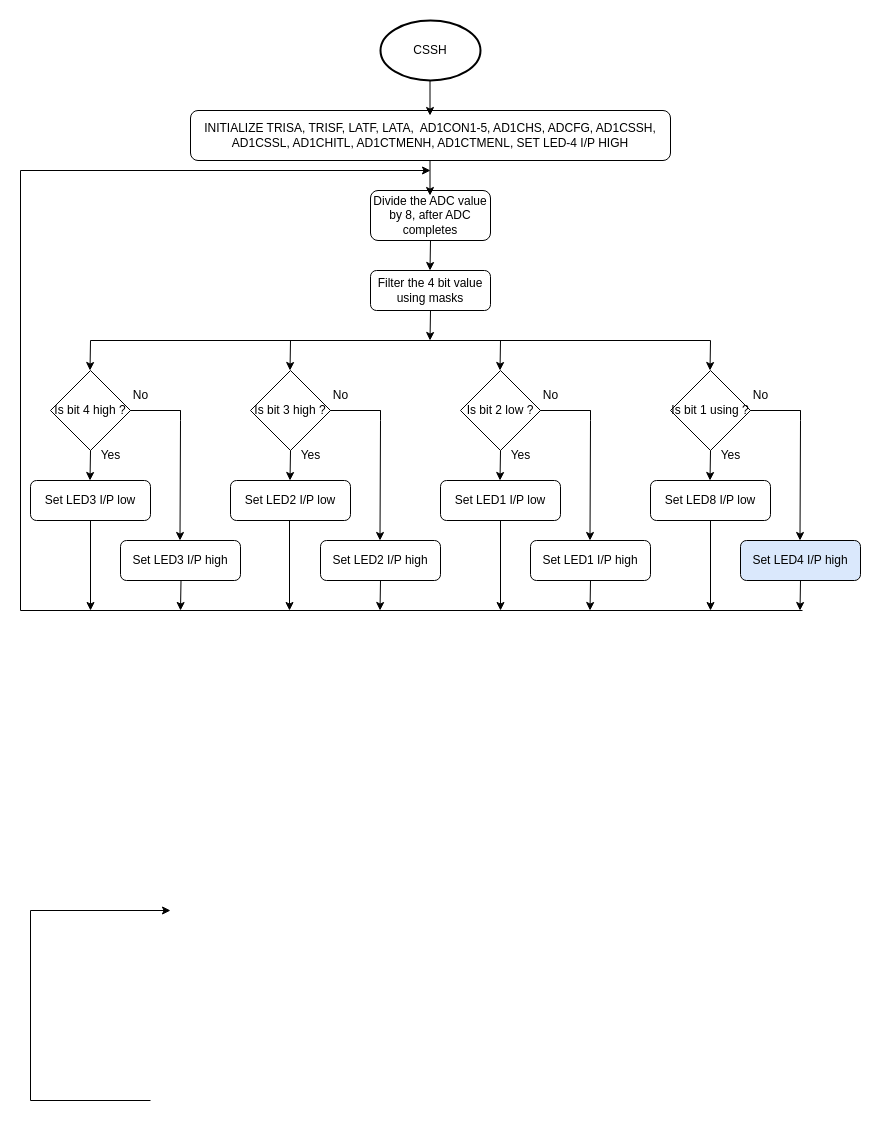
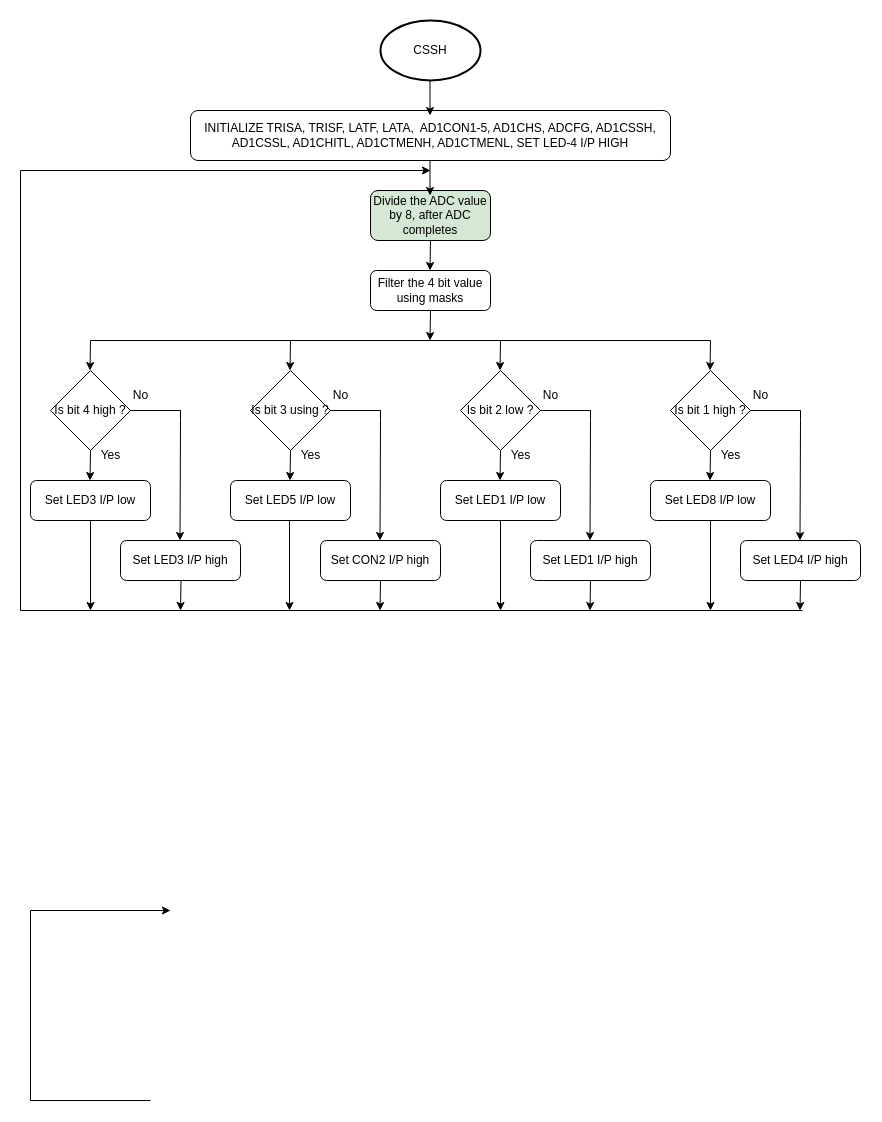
  <mxCell id="0" />
  <mxCell id="1" parent="0" />
  <mxCell id="2" value="INITIALIZE TRISA, TRISF, LATF, LATA,&amp;nbsp; AD1CON1-5, AD1CHS, ADCFG, AD1CSSH, AD1CSSL, AD1CHITL, AD1CTMENH, AD1CTMENL, SET LED-4 I/P HIGH" style="rounded=1;whiteSpace=wrap;html=1;fontSize=12;glass=0;strokeWidth=1;shadow=0;" parent="1" vertex="1"><mxGeometry x="190" y="110" width="480" height="50" as="geometry" /></mxCell>
  <mxCell id="3" style="edgeStyle=orthogonalEdgeStyle;rounded=0;orthogonalLoop=1;jettySize=auto;html=1;exitX=0;exitY=0.5;exitDx=0;exitDy=0;" parent="1" edge="1"><mxGeometry relative="1" as="geometry"><mxPoint x="170" y="910" as="targetPoint" /><mxPoint x="150" y="1100" as="sourcePoint" /><Array as="points"><mxPoint x="30" y="1100" /><mxPoint x="30" y="910" /><mxPoint x="170" y="910" /></Array></mxGeometry></mxCell>
  <mxCell id="4" style="edgeStyle=orthogonalEdgeStyle;rounded=0;orthogonalLoop=1;jettySize=auto;html=1;exitX=0.5;exitY=0;exitDx=0;exitDy=0;" parent="1" source="5" edge="1"><mxGeometry relative="1" as="geometry"><mxPoint x="430" y="190" as="targetPoint" /></mxGeometry></mxCell>
- <mxCell id="5" value="Divide the ADC value by 8, after ADC completes" style="rounded=1;whiteSpace=wrap;html=1;fontSize=12;glass=0;strokeWidth=1;shadow=0;" parent="1" vertex="1"><mxGeometry x="370" y="190" width="120" height="50" as="geometry" /></mxCell>
+ <mxCell id="5" value="Divide the ADC value by 8, after ADC completes" style="rounded=1;whiteSpace=wrap;html=1;fontSize=12;glass=0;strokeWidth=1;shadow=0;fillColor=#d5e8d4;" parent="1" vertex="1"><mxGeometry x="370" y="190" width="120" height="50" as="geometry" /></mxCell>
  <mxCell id="6" value="CSSH" style="strokeWidth=2;html=1;shape=mxgraph.flowchart.start_1;whiteSpace=wrap;" parent="1" vertex="1"><mxGeometry x="380" y="20" width="100" height="60" as="geometry" /></mxCell>
  <mxCell id="7" value="Set LED3 I/P low" style="rounded=1;whiteSpace=wrap;html=1;fontSize=12;glass=0;strokeWidth=1;shadow=0;" parent="1" vertex="1"><mxGeometry x="30" y="480" width="120" height="40" as="geometry" /></mxCell>
  <mxCell id="8" style="edgeStyle=orthogonalEdgeStyle;rounded=0;orthogonalLoop=1;jettySize=auto;html=1;exitX=0.5;exitY=1;exitDx=0;exitDy=0;" parent="1" edge="1"><mxGeometry relative="1" as="geometry"><mxPoint x="350" y="350" as="sourcePoint" /><mxPoint x="350" y="350" as="targetPoint" /></mxGeometry></mxCell>
  <mxCell id="9" value="" style="endArrow=classic;html=1;rounded=0;exitX=0.5;exitY=1;exitDx=0;exitDy=0;" parent="1" edge="1"><mxGeometry width="50" height="50" relative="1" as="geometry"><mxPoint x="429.5" y="160" as="sourcePoint" /><mxPoint x="429.5" y="195" as="targetPoint" /></mxGeometry></mxCell>
  <mxCell id="10" value="" style="endArrow=classic;html=1;rounded=0;exitX=0.5;exitY=1;exitDx=0;exitDy=0;" parent="1" edge="1"><mxGeometry width="50" height="50" relative="1" as="geometry"><mxPoint x="429.5" y="80" as="sourcePoint" /><mxPoint x="429.5" y="115" as="targetPoint" /></mxGeometry></mxCell>
  <mxCell id="11" value="" style="endArrow=classic;html=1;rounded=0;" parent="1" edge="1"><mxGeometry width="50" height="50" relative="1" as="geometry"><mxPoint x="430" y="240" as="sourcePoint" /><mxPoint x="429.5" y="270" as="targetPoint" /></mxGeometry></mxCell>
  <mxCell id="12" value="Filter the 4 bit value using masks" style="rounded=1;whiteSpace=wrap;html=1;fontSize=12;glass=0;strokeWidth=1;shadow=0;" parent="1" vertex="1"><mxGeometry x="370" y="270" width="120" height="40" as="geometry" /></mxCell>
  <mxCell id="13" value="Is bit 4 high ?" style="rhombus;whiteSpace=wrap;html=1;" parent="1" vertex="1"><mxGeometry x="50" y="370" width="80" height="80" as="geometry" /></mxCell>
  <mxCell id="14" value="" style="endArrow=classic;html=1;rounded=0;" parent="1" edge="1"><mxGeometry width="50" height="50" relative="1" as="geometry"><mxPoint x="90" y="450" as="sourcePoint" /><mxPoint x="89.5" y="480" as="targetPoint" /></mxGeometry></mxCell>
  <mxCell id="15" value="" style="endArrow=classic;html=1;rounded=0;" parent="1" edge="1"><mxGeometry width="50" height="50" relative="1" as="geometry"><mxPoint x="180" y="410" as="sourcePoint" /><mxPoint x="179.5" y="540" as="targetPoint" /><Array as="points"><mxPoint x="130" y="410" /><mxPoint x="180" y="410" /><mxPoint x="180" y="420" /></Array></mxGeometry></mxCell>
  <mxCell id="16" value="Set LED3 I/P high" style="rounded=1;whiteSpace=wrap;html=1;fontSize=12;glass=0;strokeWidth=1;shadow=0;" parent="1" vertex="1"><mxGeometry x="120" y="540" width="120" height="40" as="geometry" /></mxCell>
- <mxCell id="17" value="Set LED2 I/P low" style="rounded=1;whiteSpace=wrap;html=1;fontSize=12;glass=0;strokeWidth=1;shadow=0;" parent="1" vertex="1"><mxGeometry x="230" y="480" width="120" height="40" as="geometry" /></mxCell>
- <mxCell id="18" value="Is bit 3 high ?" style="rhombus;whiteSpace=wrap;html=1;" parent="1" vertex="1"><mxGeometry x="250" y="370" width="80" height="80" as="geometry" /></mxCell>
+ <mxCell id="17" value="Set LED5 I/P low" style="rounded=1;whiteSpace=wrap;html=1;fontSize=12;glass=0;strokeWidth=1;shadow=0;" parent="1" vertex="1"><mxGeometry x="230" y="480" width="120" height="40" as="geometry" /></mxCell>
+ <mxCell id="18" value="Is bit 3 using ?" style="rhombus;whiteSpace=wrap;html=1;" parent="1" vertex="1"><mxGeometry x="250" y="370" width="80" height="80" as="geometry" /></mxCell>
  <mxCell id="19" value="" style="endArrow=classic;html=1;rounded=0;" parent="1" edge="1"><mxGeometry width="50" height="50" relative="1" as="geometry"><mxPoint x="290" y="450" as="sourcePoint" /><mxPoint x="289.5" y="480" as="targetPoint" /></mxGeometry></mxCell>
  <mxCell id="20" value="" style="endArrow=classic;html=1;rounded=0;" parent="1" edge="1"><mxGeometry width="50" height="50" relative="1" as="geometry"><mxPoint x="380" y="410" as="sourcePoint" /><mxPoint x="379.5" y="540" as="targetPoint" /><Array as="points"><mxPoint x="330" y="410" /><mxPoint x="380" y="410" /><mxPoint x="380" y="420" /></Array></mxGeometry></mxCell>
- <mxCell id="21" value="Set LED2 I/P high" style="rounded=1;whiteSpace=wrap;html=1;fontSize=12;glass=0;strokeWidth=1;shadow=0;" parent="1" vertex="1"><mxGeometry x="320" y="540" width="120" height="40" as="geometry" /></mxCell>
+ <mxCell id="21" value="Set CON2 I/P high" style="rounded=1;whiteSpace=wrap;html=1;fontSize=12;glass=0;strokeWidth=1;shadow=0;" parent="1" vertex="1"><mxGeometry x="320" y="540" width="120" height="40" as="geometry" /></mxCell>
  <mxCell id="22" value="Set LED1 I/P low" style="rounded=1;whiteSpace=wrap;html=1;fontSize=12;glass=0;strokeWidth=1;shadow=0;" parent="1" vertex="1"><mxGeometry x="440" y="480" width="120" height="40" as="geometry" /></mxCell>
  <mxCell id="23" value="Is bit 2 low ?" style="rhombus;whiteSpace=wrap;html=1;" parent="1" vertex="1"><mxGeometry x="460" y="370" width="80" height="80" as="geometry" /></mxCell>
  <mxCell id="24" value="" style="endArrow=classic;html=1;rounded=0;" parent="1" edge="1"><mxGeometry width="50" height="50" relative="1" as="geometry"><mxPoint x="500" y="450" as="sourcePoint" /><mxPoint x="499.5" y="480" as="targetPoint" /></mxGeometry></mxCell>
  <mxCell id="25" value="" style="endArrow=classic;html=1;rounded=0;" parent="1" edge="1"><mxGeometry width="50" height="50" relative="1" as="geometry"><mxPoint x="590" y="410" as="sourcePoint" /><mxPoint x="589.5" y="540" as="targetPoint" /><Array as="points"><mxPoint x="540" y="410" /><mxPoint x="590" y="410" /><mxPoint x="590" y="420" /></Array></mxGeometry></mxCell>
  <mxCell id="26" value="Set LED1 I/P high" style="rounded=1;whiteSpace=wrap;html=1;fontSize=12;glass=0;strokeWidth=1;shadow=0;" parent="1" vertex="1"><mxGeometry x="530" y="540" width="120" height="40" as="geometry" /></mxCell>
  <mxCell id="27" value="Set LED8 I/P low" style="rounded=1;whiteSpace=wrap;html=1;fontSize=12;glass=0;strokeWidth=1;shadow=0;" parent="1" vertex="1"><mxGeometry x="650" y="480" width="120" height="40" as="geometry" /></mxCell>
- <mxCell id="28" value="Is bit 1 using ?" style="rhombus;whiteSpace=wrap;html=1;" parent="1" vertex="1"><mxGeometry x="670" y="370" width="80" height="80" as="geometry" /></mxCell>
+ <mxCell id="28" value="Is bit 1 high ?" style="rhombus;whiteSpace=wrap;html=1;" parent="1" vertex="1"><mxGeometry x="670" y="370" width="80" height="80" as="geometry" /></mxCell>
  <mxCell id="29" value="" style="endArrow=classic;html=1;rounded=0;" parent="1" edge="1"><mxGeometry width="50" height="50" relative="1" as="geometry"><mxPoint x="710" y="450" as="sourcePoint" /><mxPoint x="709.5" y="480" as="targetPoint" /></mxGeometry></mxCell>
  <mxCell id="30" value="" style="endArrow=classic;html=1;rounded=0;" parent="1" edge="1"><mxGeometry width="50" height="50" relative="1" as="geometry"><mxPoint x="800" y="410" as="sourcePoint" /><mxPoint x="799.5" y="540" as="targetPoint" /><Array as="points"><mxPoint x="750" y="410" /><mxPoint x="800" y="410" /><mxPoint x="800" y="420" /></Array></mxGeometry></mxCell>
- <mxCell id="31" value="Set LED4 I/P high" style="rounded=1;whiteSpace=wrap;html=1;fontSize=12;glass=0;strokeWidth=1;shadow=0;fillColor=#dae8fc;" parent="1" vertex="1"><mxGeometry x="740" y="540" width="120" height="40" as="geometry" /></mxCell>
+ <mxCell id="31" value="Set LED4 I/P high" style="rounded=1;whiteSpace=wrap;html=1;fontSize=12;glass=0;strokeWidth=1;shadow=0;" parent="1" vertex="1"><mxGeometry x="740" y="540" width="120" height="40" as="geometry" /></mxCell>
  <mxCell id="32" value="" style="endArrow=none;html=1;rounded=0;" parent="1" edge="1"><mxGeometry width="50" height="50" relative="1" as="geometry"><mxPoint x="90" y="340" as="sourcePoint" /><mxPoint x="710" y="340" as="targetPoint" /></mxGeometry></mxCell>
  <mxCell id="33" value="" style="endArrow=classic;html=1;rounded=0;" parent="1" edge="1"><mxGeometry width="50" height="50" relative="1" as="geometry"><mxPoint x="500" y="340" as="sourcePoint" /><mxPoint x="499.5" y="370" as="targetPoint" /></mxGeometry></mxCell>
  <mxCell id="34" value="" style="endArrow=classic;html=1;rounded=0;" parent="1" edge="1"><mxGeometry width="50" height="50" relative="1" as="geometry"><mxPoint x="290" y="340" as="sourcePoint" /><mxPoint x="289.5" y="370" as="targetPoint" /></mxGeometry></mxCell>
  <mxCell id="35" value="" style="endArrow=classic;html=1;rounded=0;" parent="1" edge="1"><mxGeometry width="50" height="50" relative="1" as="geometry"><mxPoint x="90" y="340" as="sourcePoint" /><mxPoint x="89.5" y="370" as="targetPoint" /></mxGeometry></mxCell>
  <mxCell id="36" value="" style="endArrow=classic;html=1;rounded=0;" parent="1" edge="1"><mxGeometry width="50" height="50" relative="1" as="geometry"><mxPoint x="710" y="340" as="sourcePoint" /><mxPoint x="709.5" y="370" as="targetPoint" /></mxGeometry></mxCell>
  <mxCell id="37" value="" style="endArrow=classic;html=1;rounded=0;" parent="1" edge="1"><mxGeometry width="50" height="50" relative="1" as="geometry"><mxPoint x="430" y="310" as="sourcePoint" /><mxPoint x="429.5" y="340" as="targetPoint" /></mxGeometry></mxCell>
  <mxCell id="38" value="No" style="text;html=1;align=center;verticalAlign=middle;resizable=0;points=[];autosize=1;strokeColor=none;fillColor=none;" parent="1" vertex="1"><mxGeometry x="120" y="380" width="40" height="30" as="geometry" /></mxCell>
  <mxCell id="39" value="Yes" style="text;html=1;align=center;verticalAlign=middle;resizable=0;points=[];autosize=1;strokeColor=none;fillColor=none;" parent="1" vertex="1"><mxGeometry x="90" y="440" width="40" height="30" as="geometry" /></mxCell>
  <mxCell id="40" value="No" style="text;html=1;align=center;verticalAlign=middle;resizable=0;points=[];autosize=1;strokeColor=none;fillColor=none;" parent="1" vertex="1"><mxGeometry x="320" y="380" width="40" height="30" as="geometry" /></mxCell>
  <mxCell id="41" value="Yes" style="text;html=1;align=center;verticalAlign=middle;resizable=0;points=[];autosize=1;strokeColor=none;fillColor=none;" parent="1" vertex="1"><mxGeometry x="290" y="440" width="40" height="30" as="geometry" /></mxCell>
  <mxCell id="42" value="No" style="text;html=1;align=center;verticalAlign=middle;resizable=0;points=[];autosize=1;strokeColor=none;fillColor=none;" parent="1" vertex="1"><mxGeometry x="530" y="380" width="40" height="30" as="geometry" /></mxCell>
  <mxCell id="43" value="Yes" style="text;html=1;align=center;verticalAlign=middle;resizable=0;points=[];autosize=1;strokeColor=none;fillColor=none;" parent="1" vertex="1"><mxGeometry x="500" y="440" width="40" height="30" as="geometry" /></mxCell>
  <mxCell id="44" value="No" style="text;html=1;align=center;verticalAlign=middle;resizable=0;points=[];autosize=1;strokeColor=none;fillColor=none;" parent="1" vertex="1"><mxGeometry x="740" y="380" width="40" height="30" as="geometry" /></mxCell>
  <mxCell id="45" value="Yes" style="text;html=1;align=center;verticalAlign=middle;resizable=0;points=[];autosize=1;strokeColor=none;fillColor=none;" parent="1" vertex="1"><mxGeometry x="710" y="440" width="40" height="30" as="geometry" /></mxCell>
  <mxCell id="46" value="" style="endArrow=classic;html=1;rounded=0;edgeStyle=orthogonalEdgeStyle;" edge="1" parent="1"><mxGeometry width="50" height="50" relative="1" as="geometry"><mxPoint x="802" y="610" as="sourcePoint" /><mxPoint x="430" y="170" as="targetPoint" /><Array as="points"><mxPoint x="20" y="610" /></Array></mxGeometry></mxCell>
  <mxCell id="47" value="" style="endArrow=classic;html=1;rounded=0;" edge="1" parent="1"><mxGeometry width="50" height="50" relative="1" as="geometry"><mxPoint x="800" y="580" as="sourcePoint" /><mxPoint x="799.5" y="610" as="targetPoint" /></mxGeometry></mxCell>
  <mxCell id="48" value="" style="endArrow=classic;html=1;rounded=0;" edge="1" parent="1"><mxGeometry width="50" height="50" relative="1" as="geometry"><mxPoint x="590" y="580" as="sourcePoint" /><mxPoint x="589.5" y="610" as="targetPoint" /></mxGeometry></mxCell>
  <mxCell id="49" value="" style="endArrow=classic;html=1;rounded=0;" edge="1" parent="1"><mxGeometry width="50" height="50" relative="1" as="geometry"><mxPoint x="380" y="580" as="sourcePoint" /><mxPoint x="379.5" y="610" as="targetPoint" /></mxGeometry></mxCell>
  <mxCell id="50" value="" style="endArrow=classic;html=1;rounded=0;" edge="1" parent="1"><mxGeometry width="50" height="50" relative="1" as="geometry"><mxPoint x="180.5" y="580" as="sourcePoint" /><mxPoint x="180" y="610" as="targetPoint" /></mxGeometry></mxCell>
  <mxCell id="51" value="" style="endArrow=classic;html=1;rounded=0;" edge="1" parent="1"><mxGeometry width="50" height="50" relative="1" as="geometry"><mxPoint x="710" y="520" as="sourcePoint" /><mxPoint x="710" y="610" as="targetPoint" /></mxGeometry></mxCell>
  <mxCell id="52" value="" style="endArrow=classic;html=1;rounded=0;" edge="1" parent="1"><mxGeometry width="50" height="50" relative="1" as="geometry"><mxPoint x="500" y="520" as="sourcePoint" /><mxPoint x="500" y="610" as="targetPoint" /></mxGeometry></mxCell>
  <mxCell id="53" value="" style="endArrow=classic;html=1;rounded=0;" edge="1" parent="1"><mxGeometry width="50" height="50" relative="1" as="geometry"><mxPoint x="289" y="520" as="sourcePoint" /><mxPoint x="289" y="610" as="targetPoint" /></mxGeometry></mxCell>
  <mxCell id="54" value="" style="endArrow=classic;html=1;rounded=0;" edge="1" parent="1"><mxGeometry width="50" height="50" relative="1" as="geometry"><mxPoint x="90" y="520" as="sourcePoint" /><mxPoint x="90" y="610" as="targetPoint" /></mxGeometry></mxCell>
